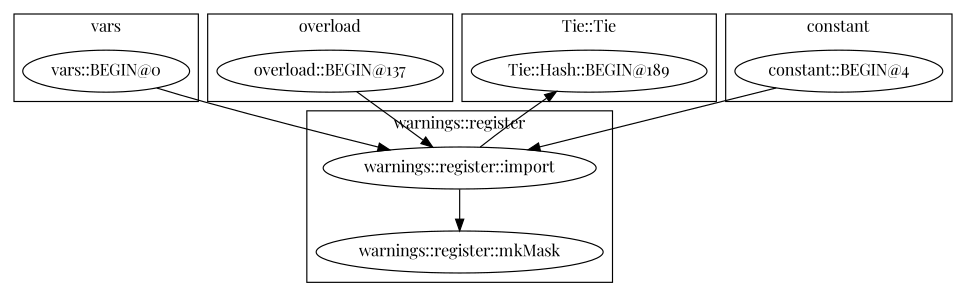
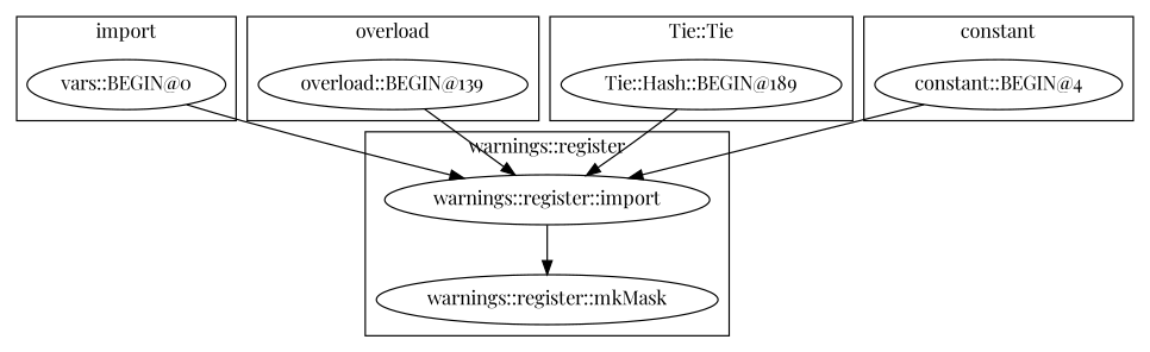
  digraph {
    fontname="Playfair Display"
    node [fontname="Playfair Display"]
    edge [fontname="Playfair Display"]
    n1 [label="vars::BEGIN@0"]
-   "overload::BEGIN@139" [label="overload::BEGIN@137"]
+   "overload::BEGIN@139"
    "Tie::Hash::BEGIN@189"
    "constant::BEGIN@4"
    "warnings::register::mkMask"
    "warnings::register::import"
    subgraph cluster_1 {
-     label=vars
+     label=import
      n1
    }
    subgraph cluster_2 {
      label=overload
      "overload::BEGIN@139"
    }
    subgraph cluster_3 {
      label="Tie::Tie"
      "Tie::Hash::BEGIN@189"
    }
    subgraph cluster_4 {
      label=constant
      "constant::BEGIN@4"
    }
    subgraph cluster_5 {
      label="warnings::register"
      "warnings::register::mkMask"
      "warnings::register::import"
    }
    n1 -> "warnings::register::import"
    "overload::BEGIN@139" -> "warnings::register::import"
-   "warnings::register::import" -> "Tie::Hash::BEGIN@189"
+   "Tie::Hash::BEGIN@189" -> "warnings::register::import"
    "constant::BEGIN@4" -> "warnings::register::import"
    "warnings::register::import" -> "warnings::register::mkMask"
  }
